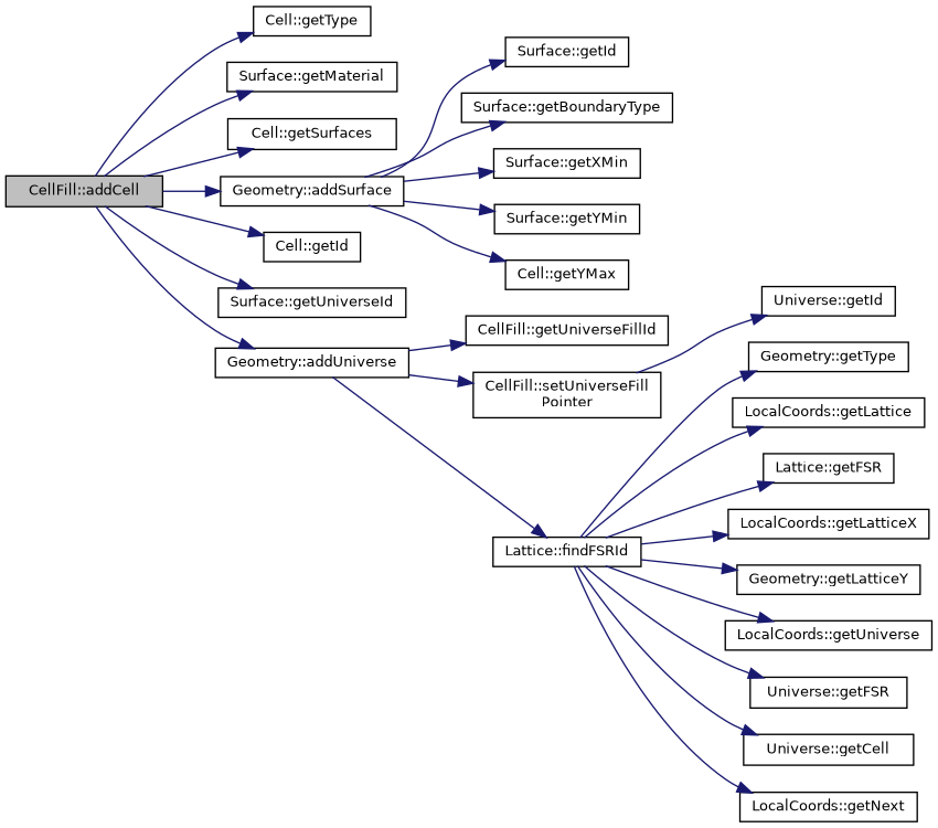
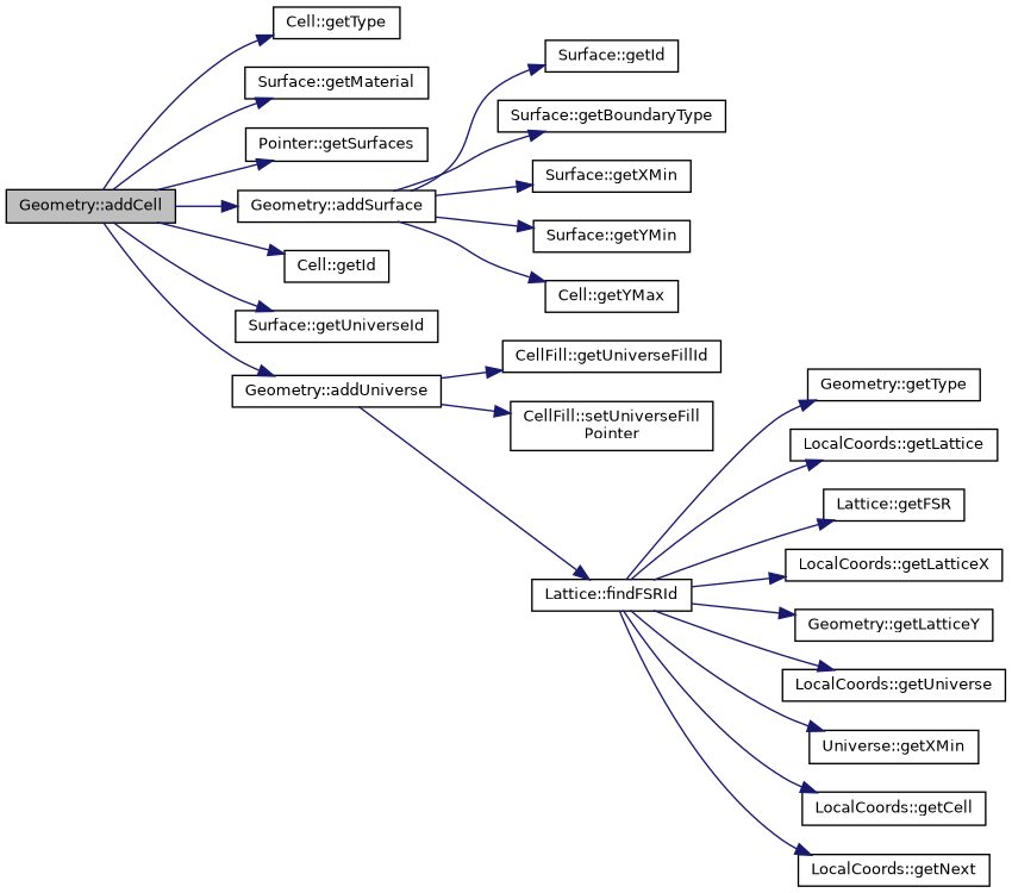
  digraph {
    rankdir=LR
    node [color=black fillcolor=white fontname=Helvetica fontsize=10 shape=record style=filled]
    edge [color=midnightblue fontname=Helvetica fontsize=10 labelfontname=Helvetica labelfontsize=10 style=solid]
-   n1 [fillcolor=grey75 fontcolor=black height=0.2 label="CellFill::addCell" width=0.4]
+   n1 [fillcolor=grey75 fontcolor=black height=0.2 label="Geometry::addCell" width=0.4]
    n2 [height=0.2 label="Cell::getType" width=0.4]
    n3 [height=0.2 label="Surface::getMaterial" width=0.4]
-   n4 [height=0.2 label="Cell::getSurfaces" width=0.4]
+   n4 [height=0.2 label="Pointer::getSurfaces" width=0.4]
    n5 [height=0.2 label="Geometry::addSurface" width=0.4]
    n6 [height=0.2 label="Cell::getId" width=0.4]
    n7 [height=0.2 label="Surface::getUniverseId" width=0.4]
    n8 [height=0.2 label="Geometry::addUniverse" width=0.4]
    n9 [height=0.2 label="Surface::getId" width=0.4]
    n10 [height=0.2 label="Surface::getBoundaryType" width=0.4]
    n11 [height=0.2 label="Surface::getXMin" width=0.4]
    n12 [height=0.2 label="Surface::getYMin" width=0.4]
    n13 [height=0.2 label="Cell::getYMax" width=0.4]
    n14 [height=0.2 label="CellFill::getUniverseFillId" width=0.4]
    n15 [height=0.2 label="CellFill::setUniverseFill\lPointer" width=0.4]
    n16 [height=0.2 label="Lattice::findFSRId" width=0.4]
-   n17 [height=0.2 label="Universe::getId" width=0.4]
    n18 [height=0.2 label="Geometry::getType" width=0.4]
    n19 [height=0.2 label="LocalCoords::getLattice" width=0.4]
    n20 [height=0.2 label="Lattice::getFSR" width=0.4]
    n21 [height=0.2 label="LocalCoords::getLatticeX" width=0.4]
    n22 [height=0.2 label="Geometry::getLatticeY" width=0.4]
    n23 [height=0.2 label="LocalCoords::getUniverse" width=0.4]
-   n24 [height=0.2 label="Universe::getFSR" width=0.4]
-   n25 [height=0.2 label="Universe::getCell" width=0.4]
+   n24 [height=0.2 label="Universe::getXMin" width=0.4]
+   n25 [height=0.2 label="LocalCoords::getCell" width=0.4]
    n26 [height=0.2 label="LocalCoords::getNext" width=0.4]
    n1 -> n2
    n1 -> n3
    n1 -> n4
    n1 -> n5
    n1 -> n6
    n1 -> n7
    n1 -> n8
    n5 -> n9
    n5 -> n10
    n5 -> n11
    n5 -> n12
    n5 -> n13
    n8 -> n14
    n8 -> n15
    n8 -> n16
-   n15 -> n17
    n16 -> n18
    n16 -> n19
    n16 -> n20
    n16 -> n21
    n16 -> n22
    n16 -> n23
    n16 -> n24
    n16 -> n25
    n16 -> n26
  }
